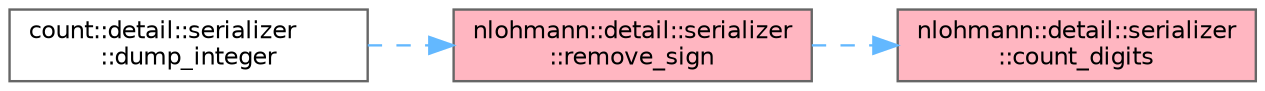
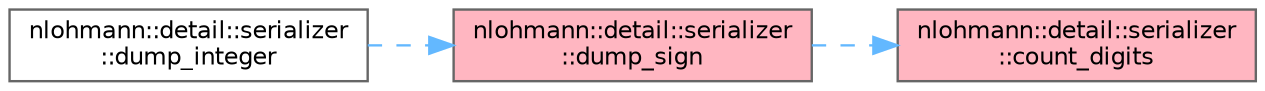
  digraph {
    rankdir=LR
    node [color=grey40 fillcolor=lightpink fontname=Helvetica fontsize=10 shape=box style=filled]
    edge [color=steelblue1 fontname=Helvetica fontsize=10 labelfontname=Helvetica labelfontsize=10 style=dashed]
-   n1 [color=gray40 fillcolor=white fontcolor=black height=0.2 label="count::detail::serializer\l::dump_integer" width=0.4]
-   n2 [height=0.2 label="nlohmann::detail::serializer\l::remove_sign" width=0.4]
+   n1 [color=gray40 fillcolor=white fontcolor=black height=0.2 label="nlohmann::detail::serializer\l::dump_integer" width=0.4]
+   n2 [height=0.2 label="nlohmann::detail::serializer\l::dump_sign" width=0.4]
    n3 [height=0.2 label="nlohmann::detail::serializer\l::count_digits" width=0.4]
    n1 -> n2
    n2 -> n3
  }
